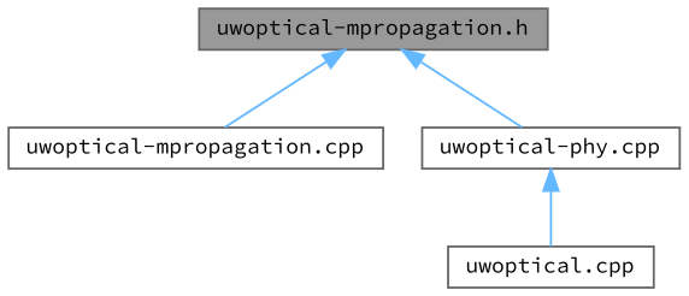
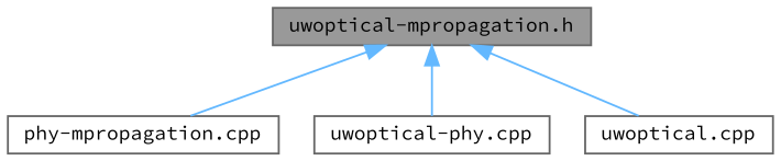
  digraph {
    fontname="Source Code Pro"
    node [color=grey40 fillcolor=white fontname="Source Code Pro" fontsize=10 shape=box style=filled]
    edge [color=steelblue1 dir=back fontname="Source Code Pro" fontsize=10 labelfontname=Helvetica labelfontsize=10 style=solid]
    n1 [color=gray40 fillcolor=grey60 fontcolor=black height=0.2 label="uwoptical-mpropagation.h" width=0.4]
-   n2 [height=0.2 label="uwoptical-mpropagation.cpp" width=0.4]
+   n2 [height=0.2 label="phy-mpropagation.cpp" width=0.4]
    n3 [height=0.2 label="uwoptical-phy.cpp" width=0.4]
    n4 [height=0.2 label="uwoptical.cpp" width=0.4]
    n1 -> n2
    n1 -> n3
-   n3 -> n4
+   n1 -> n4
  }
